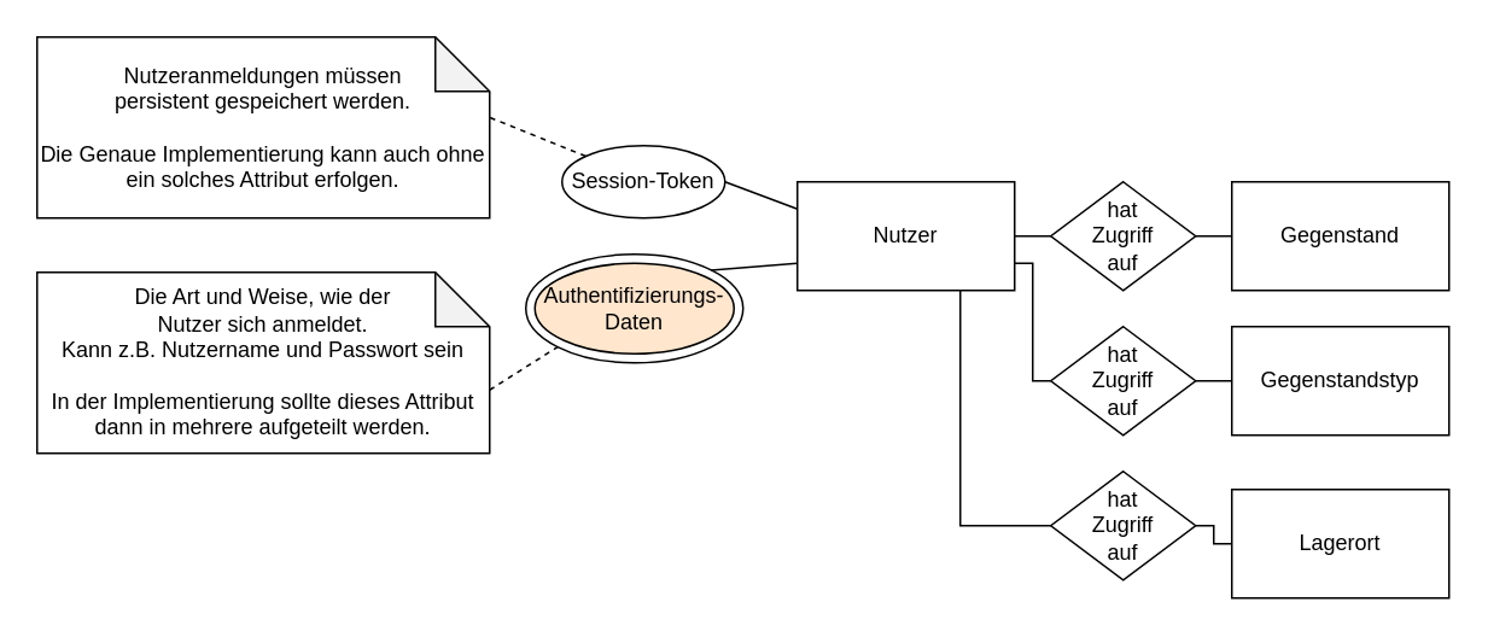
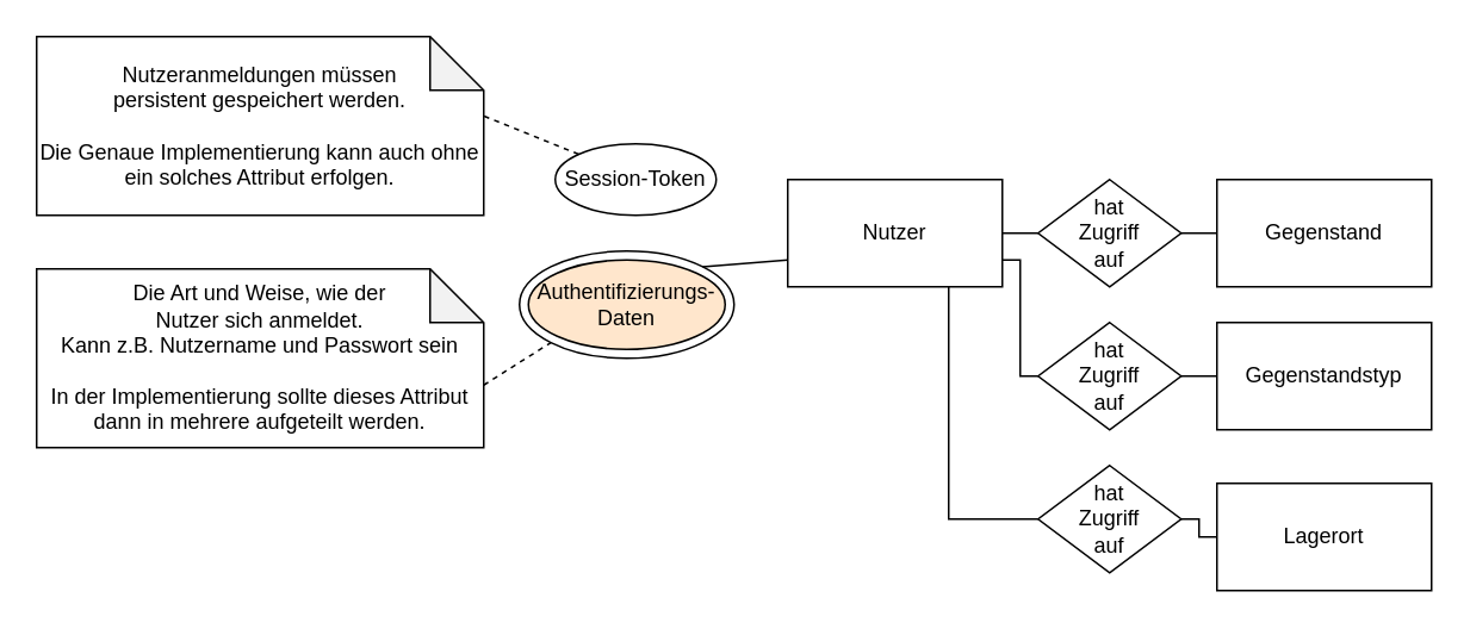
  <mxCell id="0" />
  <mxCell id="1" parent="0" />
  <mxCell id="2" style="edgeStyle=none;rounded=0;orthogonalLoop=1;jettySize=auto;html=1;exitX=1;exitY=0.5;exitDx=0;exitDy=0;entryX=0;entryY=0.5;entryDx=0;entryDy=0;endArrow=none;endFill=0;" edge="1" parent="1" source="5" target="12"><mxGeometry relative="1" as="geometry" /></mxCell>
  <mxCell id="3" style="edgeStyle=elbowEdgeStyle;rounded=0;orthogonalLoop=1;jettySize=auto;html=1;exitX=1;exitY=0.75;exitDx=0;exitDy=0;entryX=0;entryY=0.5;entryDx=0;entryDy=0;endArrow=none;endFill=0;" edge="1" parent="1" source="5" target="14"><mxGeometry relative="1" as="geometry"><Array as="points"><mxPoint x="570" y="180" /></Array></mxGeometry></mxCell>
  <mxCell id="4" style="edgeStyle=elbowEdgeStyle;rounded=0;orthogonalLoop=1;jettySize=auto;html=1;exitX=0.75;exitY=1;exitDx=0;exitDy=0;entryX=0;entryY=0.5;entryDx=0;entryDy=0;endArrow=none;endFill=0;" edge="1" parent="1" source="5" target="16"><mxGeometry relative="1" as="geometry"><Array as="points"><mxPoint x="530" y="220" /></Array></mxGeometry></mxCell>
  <mxCell id="5" value="Nutzer" style="rounded=0;whiteSpace=wrap;html=1;" vertex="1" parent="1"><mxGeometry x="440" y="100" width="120" height="60" as="geometry" /></mxCell>
- <mxCell id="6" style="rounded=0;orthogonalLoop=1;jettySize=auto;html=1;exitX=1;exitY=0.5;exitDx=0;exitDy=0;entryX=0;entryY=0.25;entryDx=0;entryDy=0;endArrow=none;endFill=0;" edge="1" parent="1" source="7" target="5"><mxGeometry relative="1" as="geometry" /></mxCell>
  <mxCell id="7" value="Session-Token" style="ellipse;whiteSpace=wrap;html=1;" vertex="1" parent="1"><mxGeometry x="310" y="80" width="90" height="40" as="geometry" /></mxCell>
  <mxCell id="8" value="Gegenstand" style="rounded=0;whiteSpace=wrap;html=1;" vertex="1" parent="1"><mxGeometry x="680" y="100" width="120" height="60" as="geometry" /></mxCell>
  <mxCell id="9" value="Gegenstandstyp" style="rounded=0;whiteSpace=wrap;html=1;" vertex="1" parent="1"><mxGeometry x="680" y="180" width="120" height="60" as="geometry" /></mxCell>
  <mxCell id="10" value="Lagerort" style="rounded=0;whiteSpace=wrap;html=1;" vertex="1" parent="1"><mxGeometry x="680" y="270" width="120" height="60" as="geometry" /></mxCell>
  <mxCell id="11" style="edgeStyle=elbowEdgeStyle;rounded=0;orthogonalLoop=1;jettySize=auto;html=1;exitX=1;exitY=0.5;exitDx=0;exitDy=0;entryX=0;entryY=0.5;entryDx=0;entryDy=0;endArrow=none;endFill=0;" edge="1" parent="1" source="12" target="8"><mxGeometry relative="1" as="geometry" /></mxCell>
  <mxCell id="12" value="hat&lt;br&gt;Zugriff&lt;br&gt;auf" style="rhombus;whiteSpace=wrap;html=1;" vertex="1" parent="1"><mxGeometry x="580" y="100" width="80" height="60" as="geometry" /></mxCell>
  <mxCell id="13" style="edgeStyle=elbowEdgeStyle;rounded=0;orthogonalLoop=1;jettySize=auto;html=1;exitX=1;exitY=0.5;exitDx=0;exitDy=0;entryX=0;entryY=0.5;entryDx=0;entryDy=0;endArrow=none;endFill=0;" edge="1" parent="1" source="14" target="9"><mxGeometry relative="1" as="geometry" /></mxCell>
  <mxCell id="14" value="hat&lt;br&gt;Zugriff&lt;br&gt;auf" style="rhombus;whiteSpace=wrap;html=1;" vertex="1" parent="1"><mxGeometry x="580" y="180" width="80" height="60" as="geometry" /></mxCell>
  <mxCell id="15" style="edgeStyle=elbowEdgeStyle;rounded=0;orthogonalLoop=1;jettySize=auto;html=1;exitX=1;exitY=0.5;exitDx=0;exitDy=0;entryX=0;entryY=0.5;entryDx=0;entryDy=0;endArrow=none;endFill=0;" edge="1" parent="1" source="16" target="10"><mxGeometry relative="1" as="geometry" /></mxCell>
  <mxCell id="16" value="hat&lt;br&gt;Zugriff&lt;br&gt;auf" style="rhombus;whiteSpace=wrap;html=1;" vertex="1" parent="1"><mxGeometry x="580" y="260" width="80" height="60" as="geometry" /></mxCell>
  <mxCell id="17" value="" style="group" vertex="1" connectable="0" parent="1"><mxGeometry x="290" y="140" width="120" height="60" as="geometry" /></mxCell>
  <mxCell id="18" value="" style="ellipse;whiteSpace=wrap;html=1;" vertex="1" parent="17"><mxGeometry width="120" height="60" as="geometry" /></mxCell>
  <mxCell id="19" value="Authentifizierungs-&lt;br&gt;Daten" style="ellipse;whiteSpace=wrap;html=1;fillColor=#ffe6cc;" vertex="1" parent="17"><mxGeometry x="5" y="5" width="110" height="50" as="geometry" /></mxCell>
  <mxCell id="20" style="rounded=0;orthogonalLoop=1;jettySize=auto;html=1;exitX=1;exitY=0;exitDx=0;exitDy=0;entryX=0;entryY=0.75;entryDx=0;entryDy=0;endArrow=none;endFill=0;" edge="1" parent="1" source="18" target="5"><mxGeometry relative="1" as="geometry" /></mxCell>
  <mxCell id="21" style="edgeStyle=none;rounded=0;orthogonalLoop=1;jettySize=auto;html=1;exitX=1.001;exitY=0.445;exitDx=0;exitDy=0;exitPerimeter=0;entryX=0;entryY=0;entryDx=0;entryDy=0;dashed=1;endArrow=none;endFill=0;" edge="1" parent="1" source="22" target="7"><mxGeometry relative="1" as="geometry" /></mxCell>
  <mxCell id="22" value="Nutzeranmeldungen müssen &lt;br&gt;persistent gespeichert werden.&lt;br&gt;&lt;br&gt;Die Genaue Implementierung kann auch ohne ein solches Attribut erfolgen." style="shape=note;whiteSpace=wrap;html=1;backgroundOutline=1;darkOpacity=0.05;" vertex="1" parent="1"><mxGeometry x="20" y="20" width="250" height="100" as="geometry" /></mxCell>
  <mxCell id="23" style="edgeStyle=none;rounded=0;orthogonalLoop=1;jettySize=auto;html=1;exitX=0;exitY=0;exitDx=250;exitDy=65;exitPerimeter=0;entryX=0;entryY=1;entryDx=0;entryDy=0;endArrow=none;endFill=0;dashed=1;" edge="1" parent="1" source="24" target="18"><mxGeometry relative="1" as="geometry" /></mxCell>
  <mxCell id="24" value="Die Art und Weise, wie der &lt;br&gt;Nutzer sich anmeldet.&lt;br&gt;Kann z.B. Nutzername und Passwort sein&lt;br&gt;&lt;br&gt;In der Implementierung sollte dieses Attribut dann in mehrere aufgeteilt werden." style="shape=note;whiteSpace=wrap;html=1;backgroundOutline=1;darkOpacity=0.05;" vertex="1" parent="1"><mxGeometry x="20" y="150" width="250" height="100" as="geometry" /></mxCell>
